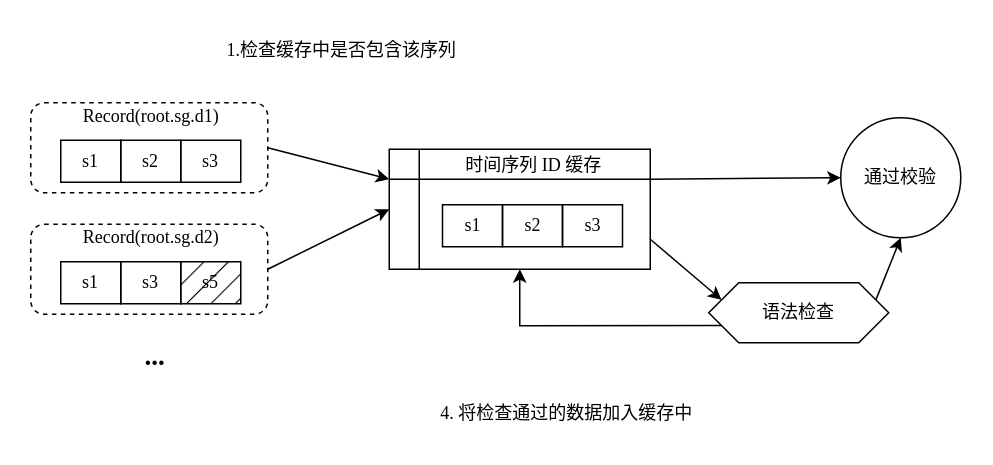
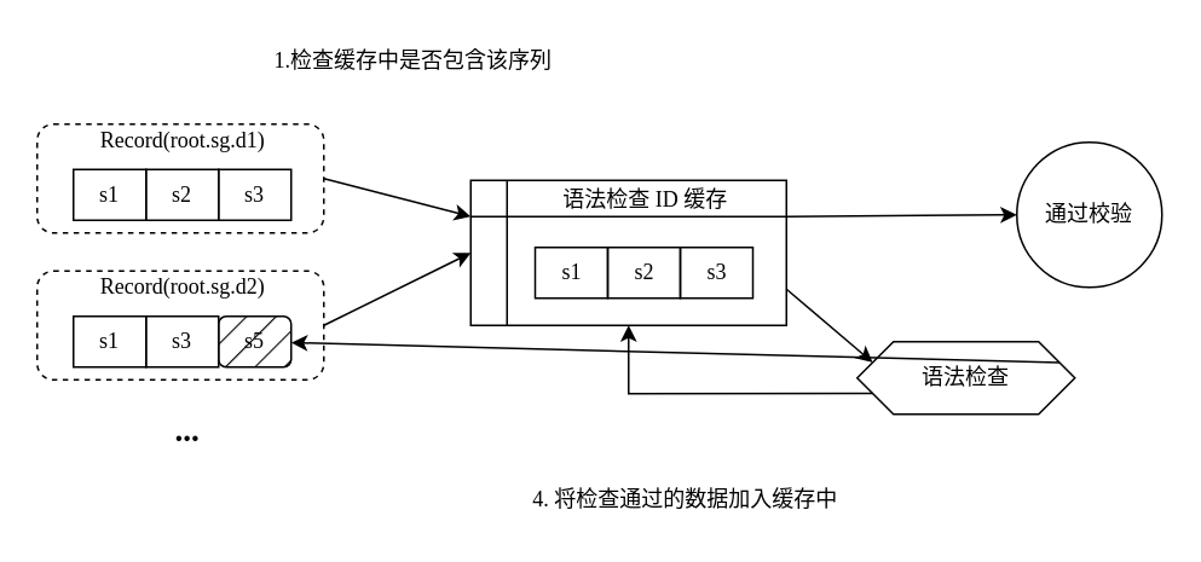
  <mxCell id="0" />
  <mxCell id="1" parent="0" />
  <mxCell id="2" value="" style="rounded=1;whiteSpace=wrap;html=1;dashed=1;fontFamily=Times New Roman;" parent="1" vertex="1"><mxGeometry x="20" y="68" width="158" height="60" as="geometry" /></mxCell>
  <mxCell id="3" value="Record(root.sg.d1)" style="text;html=1;align=center;verticalAlign=middle;resizable=0;points=[];autosize=1;strokeColor=none;fillColor=none;fontFamily=Times New Roman;" parent="1" vertex="1"><mxGeometry x="45" y="64" width="109" height="26" as="geometry" /></mxCell>
  <mxCell id="4" value="s1" style="rounded=0;whiteSpace=wrap;html=1;fillColor=none;strokeColor=#000000;fontFamily=Times New Roman;" parent="1" vertex="1"><mxGeometry x="40" y="93" width="40" height="28" as="geometry" /></mxCell>
  <mxCell id="5" value="s2" style="rounded=0;whiteSpace=wrap;html=1;fillColor=none;strokeColor=#000000;fontFamily=Times New Roman;" parent="1" vertex="1"><mxGeometry x="80" y="93" width="40" height="28" as="geometry" /></mxCell>
  <mxCell id="6" value="s3" style="rounded=0;whiteSpace=wrap;html=1;fillColor=none;strokeColor=#000000;fontFamily=Times New Roman;" parent="1" vertex="1"><mxGeometry x="120" y="93" width="40" height="28" as="geometry" /></mxCell>
  <mxCell id="7" value="" style="rounded=1;whiteSpace=wrap;html=1;dashed=1;fontFamily=Times New Roman;" parent="1" vertex="1"><mxGeometry x="20" y="149" width="158" height="60" as="geometry" /></mxCell>
  <mxCell id="8" value="Record(root.sg.d2)" style="text;html=1;align=center;verticalAlign=middle;resizable=0;points=[];autosize=1;strokeColor=none;fillColor=none;fontFamily=Times New Roman;" parent="1" vertex="1"><mxGeometry x="45" y="145" width="109" height="26" as="geometry" /></mxCell>
  <mxCell id="9" value="s1" style="rounded=0;whiteSpace=wrap;html=1;fillColor=none;strokeColor=#000000;fontFamily=Times New Roman;" parent="1" vertex="1"><mxGeometry x="40" y="174" width="40" height="28" as="geometry" /></mxCell>
  <mxCell id="10" value="s3" style="rounded=0;whiteSpace=wrap;html=1;fillColor=none;strokeColor=#000000;fontFamily=Times New Roman;" parent="1" vertex="1"><mxGeometry x="80" y="174" width="40" height="28" as="geometry" /></mxCell>
- <mxCell id="11" value="s5" style="rounded=0;whiteSpace=wrap;html=1;fillColor=#000000;strokeColor=#000000;fillStyle=hatch;fontFamily=Times New Roman;" parent="1" vertex="1"><mxGeometry x="120" y="174" width="40" height="28" as="geometry" /></mxCell>
+ <mxCell id="11" value="s5" style="whiteSpace=wrap;html=1;fillColor=#000000;strokeColor=#000000;fillStyle=hatch;fontFamily=Times New Roman;rounded=1;" parent="1" vertex="1"><mxGeometry x="120" y="174" width="40" height="28" as="geometry" /></mxCell>
  <mxCell id="12" value="..." style="text;html=1;align=center;verticalAlign=middle;whiteSpace=wrap;rounded=0;fontSize=18;fontStyle=1;fontFamily=Times New Roman;" parent="1" vertex="1"><mxGeometry x="73" y="222" width="60" height="30" as="geometry" /></mxCell>
  <mxCell id="13" value="" style="shape=internalStorage;whiteSpace=wrap;html=1;backgroundOutline=1;fillColor=none;strokeColor=#000000;fontColor=#333333;fontFamily=Times New Roman;" parent="1" vertex="1"><mxGeometry x="259" y="99" width="174" height="80" as="geometry" /></mxCell>
- <mxCell id="14" value="时间序列 ID 缓存" style="text;html=1;align=center;verticalAlign=middle;resizable=0;points=[];autosize=1;strokeColor=none;fillColor=none;fontFamily=Times New Roman;" parent="1" vertex="1"><mxGeometry x="300" y="97" width="109" height="26" as="geometry" /></mxCell>
+ <mxCell id="14" value="语法检查 ID 缓存" style="text;html=1;align=center;verticalAlign=middle;resizable=0;points=[];autosize=1;strokeColor=none;fillColor=none;fontFamily=Times New Roman;" parent="1" vertex="1"><mxGeometry x="300" y="97" width="109" height="26" as="geometry" /></mxCell>
  <mxCell id="15" value="s1" style="rounded=0;whiteSpace=wrap;html=1;fillColor=none;strokeColor=#000000;fontFamily=Times New Roman;" parent="1" vertex="1"><mxGeometry x="294.5" y="136" width="40" height="28" as="geometry" /></mxCell>
  <mxCell id="16" value="s2" style="rounded=0;whiteSpace=wrap;html=1;fillColor=none;strokeColor=#000000;fontFamily=Times New Roman;" parent="1" vertex="1"><mxGeometry x="334.5" y="136" width="40" height="28" as="geometry" /></mxCell>
  <mxCell id="17" value="s3" style="rounded=0;whiteSpace=wrap;html=1;fillColor=none;strokeColor=#000000;fontFamily=Times New Roman;" parent="1" vertex="1"><mxGeometry x="374.5" y="136" width="40" height="28" as="geometry" /></mxCell>
  <mxCell id="18" value="1.检查缓存中是否包含该序列" style="text;html=1;align=center;verticalAlign=middle;resizable=0;points=[];autosize=1;strokeColor=none;fillColor=none;fontFamily=Times New Roman;" parent="1" vertex="1"><mxGeometry x="141" y="20" width="171" height="26" as="geometry" /></mxCell>
  <mxCell id="19" value="通过校验" style="ellipse;whiteSpace=wrap;html=1;aspect=fixed;fillColor=none;strokeColor=#000000;fontFamily=Times New Roman;" parent="1" vertex="1"><mxGeometry x="560" y="78" width="80" height="80" as="geometry" /></mxCell>
  <mxCell id="20" value="" style="endArrow=classic;html=1;rounded=0;exitX=1;exitY=0.25;exitDx=0;exitDy=0;entryX=0;entryY=0.5;entryDx=0;entryDy=0;fontFamily=Times New Roman;" parent="1" source="13" target="19" edge="1"><mxGeometry width="50" height="50" relative="1" as="geometry"><mxPoint x="233" y="212" as="sourcePoint" /><mxPoint x="283" y="162" as="targetPoint" /></mxGeometry></mxCell>
  <mxCell id="21" value="" style="endArrow=classic;html=1;rounded=0;exitX=1;exitY=0.5;exitDx=0;exitDy=0;entryX=0;entryY=0.25;entryDx=0;entryDy=0;fontFamily=Times New Roman;" parent="1" source="2" target="13" edge="1"><mxGeometry width="50" height="50" relative="1" as="geometry"><mxPoint x="233" y="212" as="sourcePoint" /><mxPoint x="283" y="162" as="targetPoint" /></mxGeometry></mxCell>
  <mxCell id="22" value="" style="endArrow=classic;html=1;rounded=0;exitX=1;exitY=0.5;exitDx=0;exitDy=0;entryX=0;entryY=0.5;entryDx=0;entryDy=0;fontFamily=Times New Roman;" parent="1" source="7" target="13" edge="1"><mxGeometry width="50" height="50" relative="1" as="geometry"><mxPoint x="233" y="212" as="sourcePoint" /><mxPoint x="283" y="162" as="targetPoint" /></mxGeometry></mxCell>
  <mxCell id="23" value="语法检查" style="shape=hexagon;perimeter=hexagonPerimeter2;whiteSpace=wrap;html=1;fixedSize=1;fillColor=none;strokeColor=#000000;fontFamily=Times New Roman;" parent="1" vertex="1"><mxGeometry x="472" y="188" width="120" height="40" as="geometry" /></mxCell>
  <mxCell id="24" value="" style="endArrow=classic;html=1;rounded=0;exitX=1;exitY=0.75;exitDx=0;exitDy=0;entryX=0;entryY=0.25;entryDx=0;entryDy=0;fontFamily=Times New Roman;" parent="1" source="13" target="23" edge="1"><mxGeometry width="50" height="50" relative="1" as="geometry"><mxPoint x="233" y="212" as="sourcePoint" /><mxPoint x="283" y="162" as="targetPoint" /></mxGeometry></mxCell>
- <mxCell id="25" value="" style="endArrow=classic;html=1;rounded=0;exitX=1;exitY=0.25;exitDx=0;exitDy=0;entryX=0.5;entryY=1;entryDx=0;entryDy=0;fontFamily=Times New Roman;" parent="1" source="23" target="19" edge="1"><mxGeometry width="50" height="50" relative="1" as="geometry"><mxPoint x="233" y="212" as="sourcePoint" /><mxPoint x="283" y="162" as="targetPoint" /></mxGeometry></mxCell>
+ <mxCell id="25" value="" style="endArrow=classic;html=1;rounded=0;exitX=1;exitY=0.25;exitDx=0;exitDy=0;fontFamily=Times New Roman;" parent="1" source="23" target="11" edge="1"><mxGeometry width="50" height="50" relative="1" as="geometry"><mxPoint x="233" y="212" as="sourcePoint" /><mxPoint x="283" y="162" as="targetPoint" /></mxGeometry></mxCell>
  <mxCell id="26" value="" style="endArrow=classic;html=1;rounded=0;exitX=0;exitY=0.75;exitDx=0;exitDy=0;entryX=0.5;entryY=1;entryDx=0;entryDy=0;edgeStyle=orthogonalEdgeStyle;fontFamily=Times New Roman;" parent="1" source="23" target="13" edge="1"><mxGeometry width="50" height="50" relative="1" as="geometry"><mxPoint x="233" y="212" as="sourcePoint" /><mxPoint x="283" y="162" as="targetPoint" /></mxGeometry></mxCell>
  <mxCell id="27" value="4. 将检查通过的数据加入缓存中" style="text;html=1;align=center;verticalAlign=middle;resizable=0;points=[];autosize=1;strokeColor=none;fillColor=none;fontFamily=Times New Roman;" parent="1" vertex="1"><mxGeometry x="284" y="262" width="186" height="26" as="geometry" /></mxCell>
